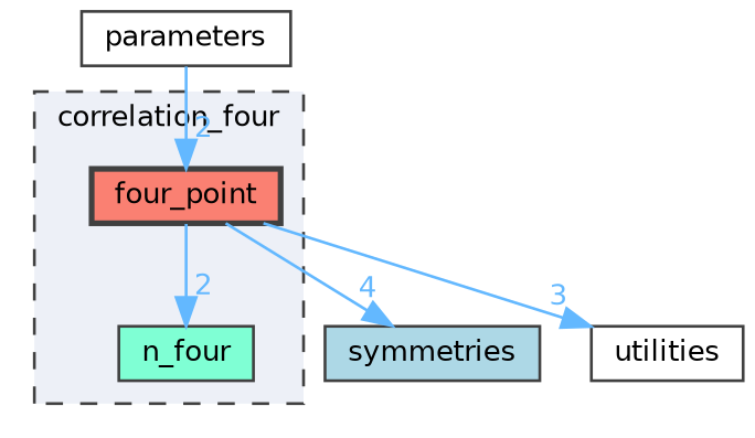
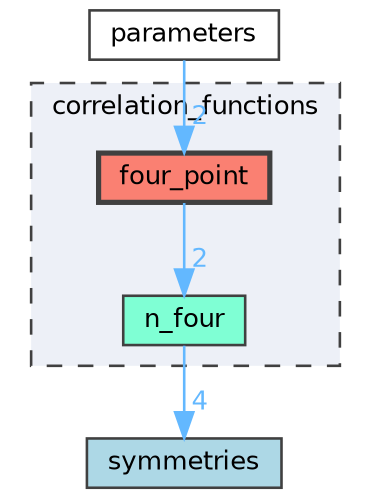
  digraph {
    compound=true
    node [color=grey25 fillcolor=white fontname=Helvetica fontsize=10 shape=box style=filled]
    edge [color=steelblue1 fontcolor=steelblue1 fontname=Helvetica fontsize=10 headlabel=2 labeldistance=1.5 labelfontname=Helvetica labelfontsize=10]
    n1 [fillcolor=aquamarine height=0.2 label=n_four width=0.4]
    n2 [fillcolor=salmon height=0.2 label=four_point style="filled,bold" width=0.4]
    n3 [fillcolor=lightblue height=0.2 label=symmetries width=0.4]
-   n4 [height=0.2 label=utilities width=0.4]
    n5 [height=0.2 label=parameters width=0.4]
    subgraph cluster_1 {
      bgcolor="#edf0f7"
      fontname=Helvetica
      fontsize=10
-     label=correlation_four
+     label=correlation_functions
      pencolor=grey25
      style="filled,dashed"
      n1
      n2
    }
    n2 -> n1
-   n2 -> n3 [headlabel=4]
-   n2 -> n4 [headlabel=3]
+   n1 -> n3 [headlabel=4]
    n5 -> n2
  }
